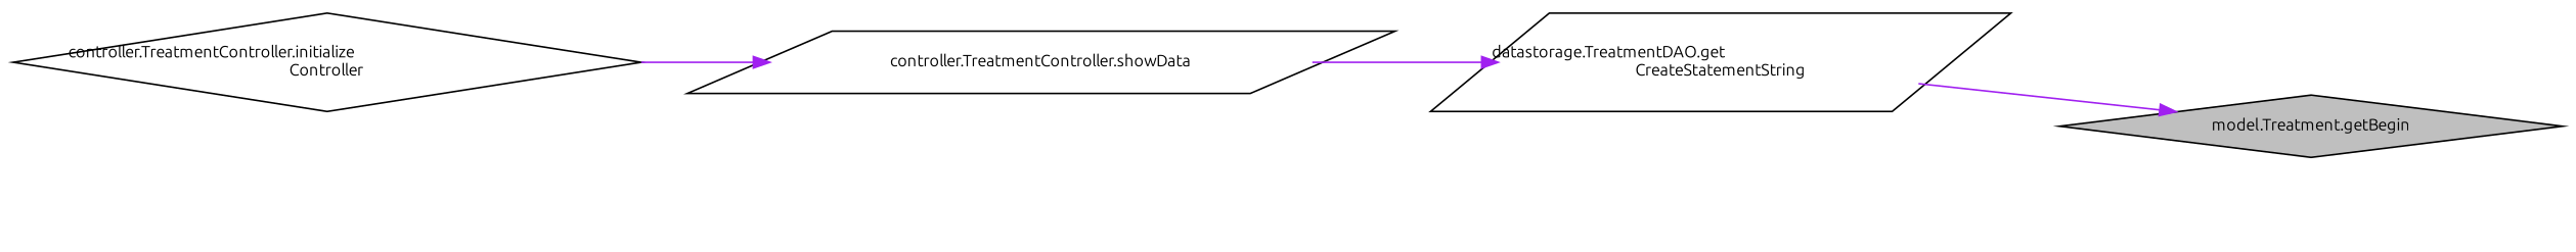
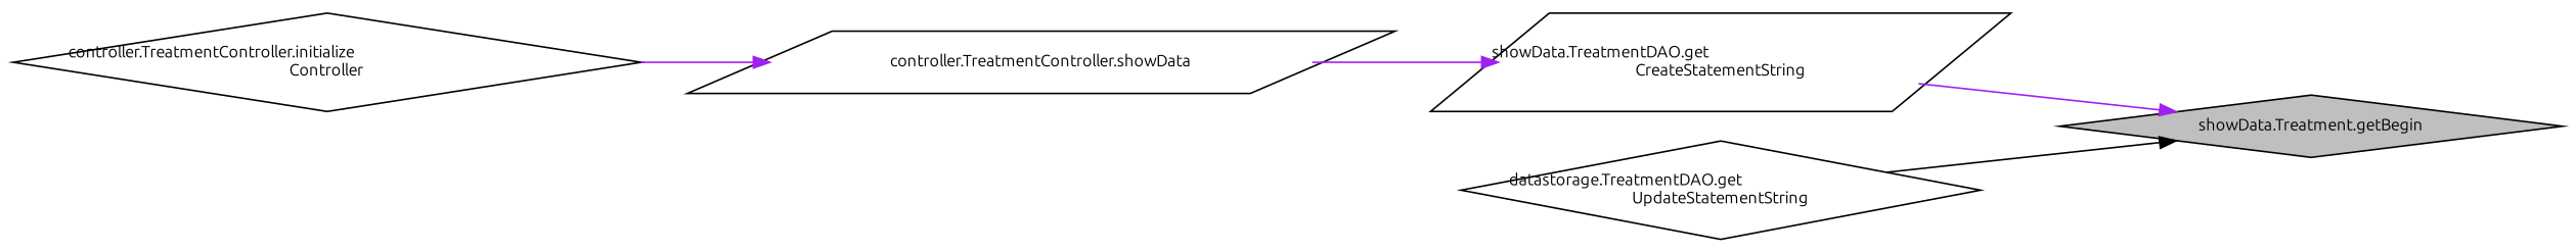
  digraph {
    fontname=Ubuntu
    rankdir=RL
    node [color=black fillcolor=white fontname=Ubuntu fontsize=10 shape=diamond style=filled]
    edge [color=purple dir=back fontname=Ubuntu fontsize=10 labelfontname=Helvetica labelfontsize=10 style=solid]
-   n1 [fillcolor=grey75 fontcolor=black height=0.2 label="model.Treatment.getBegin" width=0.4]
-   n2 [height=0.2 label="datastorage.TreatmentDAO.get\lCreateStatementString" shape=parallelogram width=0.4]
+   n1 [fillcolor=grey75 fontcolor=black height=0.2 label="showData.Treatment.getBegin" width=0.4]
+   n2 [height=0.2 label="showData.TreatmentDAO.get\lCreateStatementString" shape=parallelogram width=0.4]
+   n3 [height=0.2 label="datastorage.TreatmentDAO.get\lUpdateStatementString" width=0.4]
    n4 [height=0.2 label="controller.TreatmentController.showData" shape=parallelogram width=0.4]
    n5 [height=0.2 label="controller.TreatmentController.initialize\lController" width=0.4]
    n1 -> n2
+   n1 -> n3 [color=black]
    n2 -> n4
    n4 -> n5
  }
